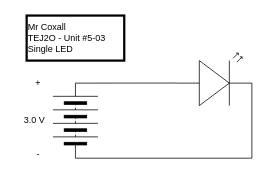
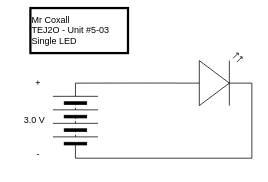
  <mxCell id="0" />
  <mxCell id="1" parent="0" />
  <mxCell id="2" style="edgeStyle=none;html=1;exitX=1;exitY=0.5;exitDx=0;exitDy=0;entryX=0;entryY=0.57;entryDx=0;entryDy=0;entryPerimeter=0;endArrow=none;endFill=0;rounded=0;" edge="1" parent="1" source="3" target="5"><mxGeometry relative="1" as="geometry" /></mxCell>
  <mxCell id="3" value="" style="pointerEvents=1;verticalLabelPosition=bottom;shadow=0;dashed=0;align=center;html=1;verticalAlign=top;shape=mxgraph.electrical.miscellaneous.batteryStack;rotation=-90;" vertex="1" parent="1"><mxGeometry x="50" y="130" width="100" height="60" as="geometry" /></mxCell>
  <mxCell id="4" style="edgeStyle=none;rounded=0;html=1;exitX=1;exitY=0.57;exitDx=0;exitDy=0;exitPerimeter=0;endArrow=none;endFill=0;entryX=0;entryY=0.5;entryDx=0;entryDy=0;" edge="1" parent="1" source="5" target="3"><mxGeometry relative="1" as="geometry"><mxPoint x="335" y="210" as="targetPoint" /><Array as="points"><mxPoint x="335" y="210" /></Array></mxGeometry></mxCell>
  <mxCell id="5" value="" style="verticalLabelPosition=bottom;shadow=0;dashed=0;align=center;html=1;verticalAlign=top;shape=mxgraph.electrical.opto_electronics.led_2;pointerEvents=1;" vertex="1" parent="1"><mxGeometry x="235" y="70" width="100" height="70" as="geometry" /></mxCell>
  <mxCell id="6" value="+" style="text;html=1;align=center;verticalAlign=middle;resizable=0;points=[];autosize=1;strokeColor=none;fillColor=none;" vertex="1" parent="1"><mxGeometry x="35" y="95" width="30" height="30" as="geometry" /></mxCell>
  <mxCell id="7" value="-" style="text;html=1;align=center;verticalAlign=middle;resizable=0;points=[];autosize=1;strokeColor=none;fillColor=none;" vertex="1" parent="1"><mxGeometry x="35" y="190" width="30" height="30" as="geometry" /></mxCell>
  <mxCell id="8" value="3.0 V" style="text;html=1;align=center;verticalAlign=middle;resizable=0;points=[];autosize=1;strokeColor=none;fillColor=none;" vertex="1" parent="1"><mxGeometry x="20" y="145" width="50" height="30" as="geometry" /></mxCell>
- <mxCell id="9" value="&lt;div&gt;Mr Coxall&lt;/div&gt;&lt;div&gt;TEJ2O - Unit #5-03&lt;/div&gt;&lt;div&gt;Single LED&lt;/div&gt;" style="text;html=1;align=left;verticalAlign=middle;resizable=0;points=[];autosize=1;strokeColor=#000000;fillColor=none;strokeWidth=3;" vertex="1" parent="1"><mxGeometry x="35" y="20" width="130" height="60" as="geometry" /></mxCell>
+ <mxCell id="9" value="&lt;div&gt;Mr Coxall&lt;/div&gt;&lt;div&gt;TEJ2O - Unit #5-03&lt;/div&gt;&lt;div&gt;Single LED&lt;/div&gt;" style="text;html=1;align=left;verticalAlign=middle;resizable=0;points=[];autosize=1;strokeColor=#000000;fillColor=none;strokeWidth=3;" vertex="1" parent="1"><mxGeometry x="40" y="10" width="130" height="60" as="geometry" /></mxCell>
